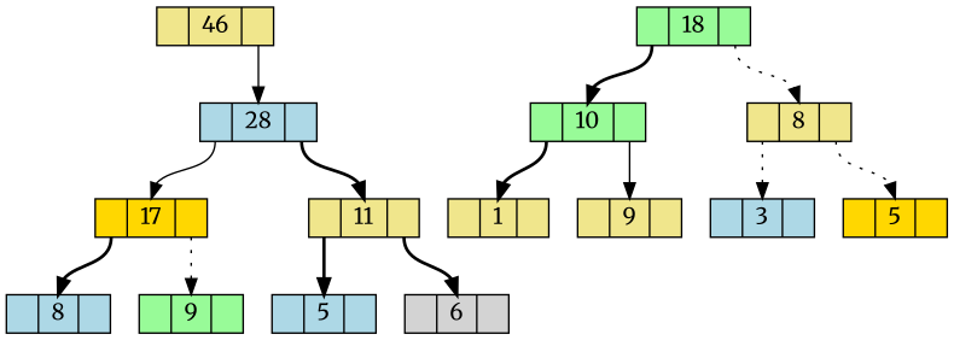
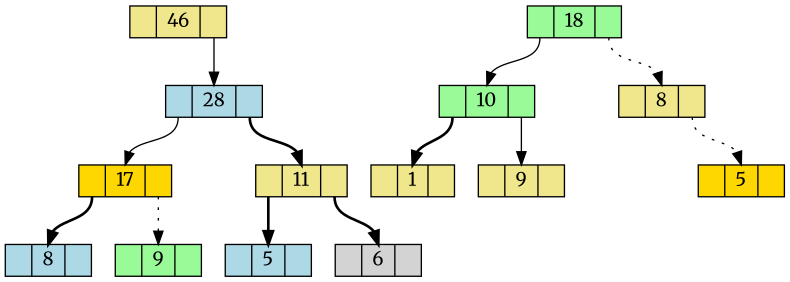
  digraph {
    fontname=Merriweather
    node [fillcolor=khaki fontname=Merriweather shape=record style=filled]
    edge [fontname=Merriweather headport=m style=bold tailport=r]
    n1 [height=0.1 label="<l> | <m> 46 | <r>"]
    n2 [fillcolor=lightblue height=0.1 label="<l> | <m> 28 | <r>"]
    n3 [fillcolor=palegreen height=0.1 label="<l> | <m> 18 | <r>"]
    n4 [fillcolor=palegreen height=0.1 label="<l> | <m> 10 | <r>"]
    n5 [height=0.1 label="<l> | <m> 8 | <r>"]
    n6 [fillcolor=gold height=0.1 label="<l> | <m> 17 | <r>"]
    n7 [height=0.1 label="<l> | <m> 11 | <r>"]
    n8 [height=0.1 label="<l> | <m> 1 | <r>"]
    n9 [height=0.1 label="<l> | <m> 9 | <r>"]
-   n10 [fillcolor=lightblue height=0.1 label="<l> | <m> 3 | <r>"]
    n11 [fillcolor=gold height=0.1 label="<l> | <m> 5 | <r>"]
    n12 [fillcolor=lightblue height=0.1 label="<l> | <m> 8 | <r>"]
    n13 [fillcolor=palegreen height=0.1 label="<l> | <m> 9 | <r>"]
    n14 [fillcolor=lightblue height=0.1 label="<l> | <m> 5 | <r>"]
    n15 [fillcolor=lightgrey height=0.1 label="<l> | <m> 6 | <r>"]
    n1 -> n2 [style=solid]
    n2 -> n6 [style=solid tailport=l]
    n2 -> n7
-   n3 -> n4 [tailport=l]
+   n3 -> n4 [style=solid tailport=l]
    n3 -> n5 [style=dotted]
    n4 -> n8 [tailport=l]
    n4 -> n9 [style=solid]
-   n5 -> n10 [style=dotted tailport=l]
    n5 -> n11 [style=dotted]
    n6 -> n12 [tailport=l]
    n6 -> n13 [style=dotted]
    n7 -> n14 [tailport=l]
    n7 -> n15
  }
